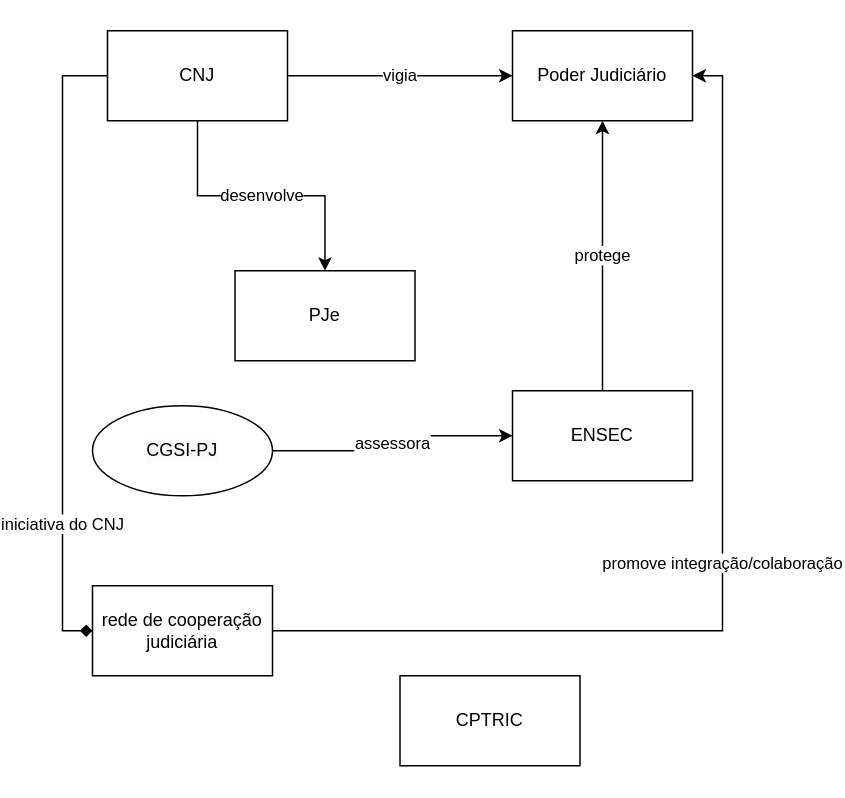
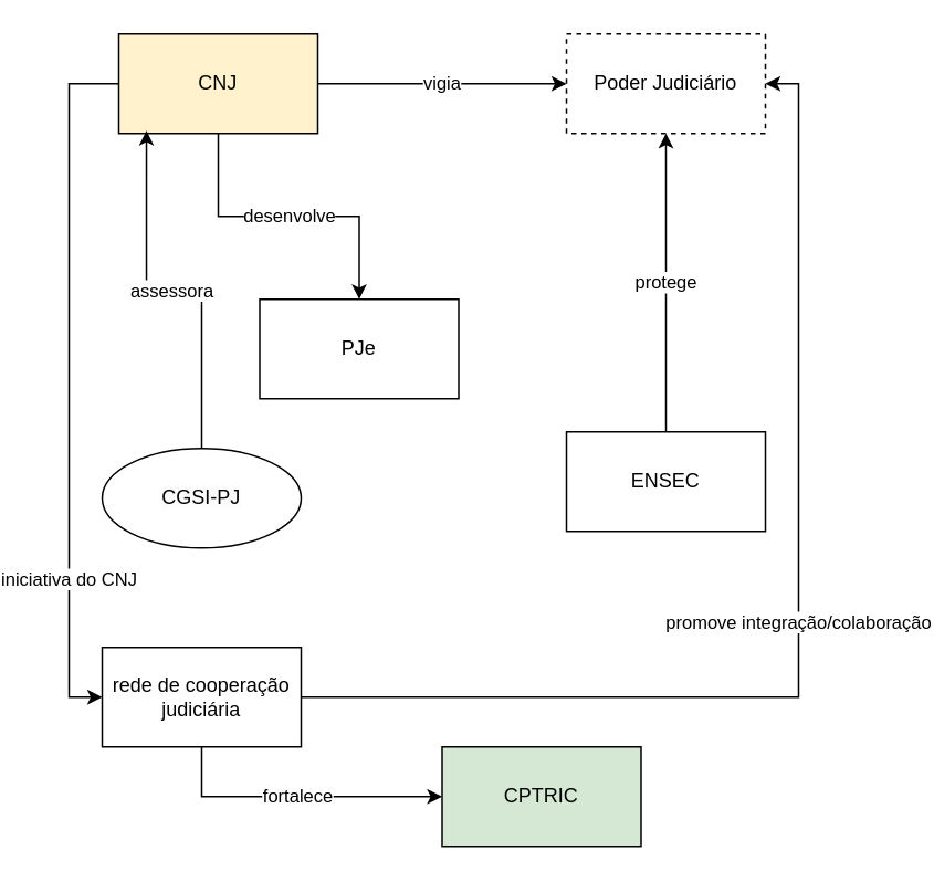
  <mxCell id="0" />
  <mxCell id="1" parent="0" />
- <mxCell id="2" value="Poder Judiciário" style="rounded=0;whiteSpace=wrap;html=1;" vertex="1" parent="1"><mxGeometry x="320" y="20" width="120" height="60" as="geometry" /></mxCell>
+ <mxCell id="2" value="Poder Judiciário" style="rounded=0;whiteSpace=wrap;html=1;dashed=1;" vertex="1" parent="1"><mxGeometry x="320" y="20" width="120" height="60" as="geometry" /></mxCell>
  <mxCell id="3" value="vigia" style="edgeStyle=orthogonalEdgeStyle;rounded=0;orthogonalLoop=1;jettySize=auto;html=1;" edge="1" parent="1" source="7" target="2"><mxGeometry relative="1" as="geometry" /></mxCell>
  <mxCell id="4" value="desenvolve" style="edgeStyle=orthogonalEdgeStyle;rounded=0;orthogonalLoop=1;jettySize=auto;html=1;entryX=0.5;entryY=0;entryDx=0;entryDy=0;" edge="1" parent="1" source="7" target="10"><mxGeometry relative="1" as="geometry"><mxPoint x="170" y="180" as="targetPoint" /></mxGeometry></mxCell>
- <mxCell id="5" style="edgeStyle=orthogonalEdgeStyle;rounded=0;orthogonalLoop=1;jettySize=auto;html=1;entryX=0;entryY=0.5;entryDx=0;entryDy=0;endArrow=diamond;" edge="1" parent="1" source="7" target="15"><mxGeometry relative="1" as="geometry"><Array as="points"><mxPoint x="20" y="50" /><mxPoint x="20" y="420" /></Array></mxGeometry></mxCell>
+ <mxCell id="5" style="edgeStyle=orthogonalEdgeStyle;rounded=0;orthogonalLoop=1;jettySize=auto;html=1;entryX=0;entryY=0.5;entryDx=0;entryDy=0;" edge="1" parent="1" source="7" target="15"><mxGeometry relative="1" as="geometry"><Array as="points"><mxPoint x="20" y="50" /><mxPoint x="20" y="420" /></Array></mxGeometry></mxCell>
  <mxCell id="6" value="iniciativa do CNJ" style="edgeLabel;html=1;align=center;verticalAlign=middle;resizable=0;points=[];" vertex="1" connectable="0" parent="5"><mxGeometry x="0.562" y="-1" relative="1" as="geometry"><mxPoint as="offset" /></mxGeometry></mxCell>
- <mxCell id="7" value="CNJ" style="rounded=0;whiteSpace=wrap;html=1;" vertex="1" parent="1"><mxGeometry x="50" y="20" width="120" height="60" as="geometry" /></mxCell>
+ <mxCell id="7" value="CNJ" style="rounded=0;whiteSpace=wrap;html=1;fillColor=#fff2cc;" vertex="1" parent="1"><mxGeometry x="50" y="20" width="120" height="60" as="geometry" /></mxCell>
  <mxCell id="8" value="protege" style="edgeStyle=orthogonalEdgeStyle;rounded=0;orthogonalLoop=1;jettySize=auto;html=1;exitX=0.5;exitY=0;exitDx=0;exitDy=0;entryX=0.5;entryY=1;entryDx=0;entryDy=0;" edge="1" parent="1" source="9" target="2"><mxGeometry relative="1" as="geometry" /></mxCell>
  <mxCell id="9" value="ENSEC" style="rounded=0;whiteSpace=wrap;html=1;" vertex="1" parent="1"><mxGeometry x="320" y="260" width="120" height="60" as="geometry" /></mxCell>
  <mxCell id="10" value="PJe" style="rounded=0;whiteSpace=wrap;html=1;" vertex="1" parent="1"><mxGeometry x="135" y="180" width="120" height="60" as="geometry" /></mxCell>
  <mxCell id="11" value="&lt;span style=&quot;color: rgb(0, 0, 0); font-family: Helvetica; font-size: 12px; font-style: normal; font-variant-ligatures: normal; font-variant-caps: normal; font-weight: 400; letter-spacing: normal; orphans: 2; text-align: center; text-indent: 0px; text-transform: none; widows: 2; word-spacing: 0px; -webkit-text-stroke-width: 0px; white-space: normal; background-color: rgb(251, 251, 251); text-decoration-thickness: initial; text-decoration-style: initial; text-decoration-color: initial; display: inline !important; float: none;&quot;&gt;CGSI-PJ&lt;/span&gt;" style="ellipse;whiteSpace=wrap;html=1;" vertex="1" parent="1"><mxGeometry x="40" y="270" width="120" height="60" as="geometry" /></mxCell>
- <mxCell id="12" value="assessora" style="edgeStyle=orthogonalEdgeStyle;rounded=0;orthogonalLoop=1;jettySize=auto;html=1;" edge="1" parent="1" source="11" target="9"><mxGeometry relative="1" as="geometry" /></mxCell>
+ <mxCell id="12" value="assessora" style="edgeStyle=orthogonalEdgeStyle;rounded=0;orthogonalLoop=1;jettySize=auto;html=1;entryX=0.139;entryY=0.971;entryDx=0;entryDy=0;entryPerimeter=0;" edge="1" parent="1" source="11" target="7"><mxGeometry relative="1" as="geometry" /></mxCell>
  <mxCell id="13" value="promove integração/colaboração" style="edgeStyle=orthogonalEdgeStyle;rounded=0;orthogonalLoop=1;jettySize=auto;html=1;entryX=1;entryY=0.5;entryDx=0;entryDy=0;" edge="1" parent="1" source="15" target="2"><mxGeometry relative="1" as="geometry" /></mxCell>
+ <mxCell id="14" value="fortalece" style="edgeStyle=orthogonalEdgeStyle;rounded=0;orthogonalLoop=1;jettySize=auto;html=1;entryX=0;entryY=0.5;entryDx=0;entryDy=0;" edge="1" parent="1" source="15" target="16"><mxGeometry relative="1" as="geometry"><Array as="points"><mxPoint x="100" y="480" /></Array></mxGeometry></mxCell>
  <mxCell id="15" value="rede de cooperação judiciária" style="rounded=0;whiteSpace=wrap;html=1;" vertex="1" parent="1"><mxGeometry x="40" y="390" width="120" height="60" as="geometry" /></mxCell>
- <mxCell id="16" value="CPTRIC" style="rounded=0;whiteSpace=wrap;html=1;" vertex="1" parent="1"><mxGeometry x="245" y="450" width="120" height="60" as="geometry" /></mxCell>
+ <mxCell id="16" value="CPTRIC" style="rounded=0;whiteSpace=wrap;html=1;fillColor=#d5e8d4;" vertex="1" parent="1"><mxGeometry x="245" y="450" width="120" height="60" as="geometry" /></mxCell>
